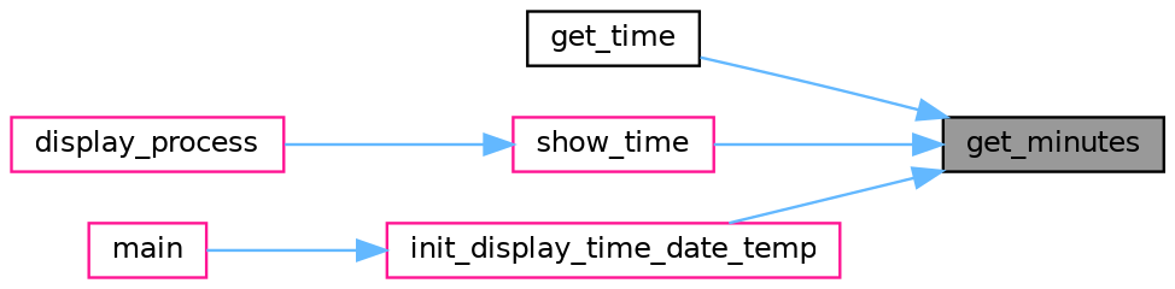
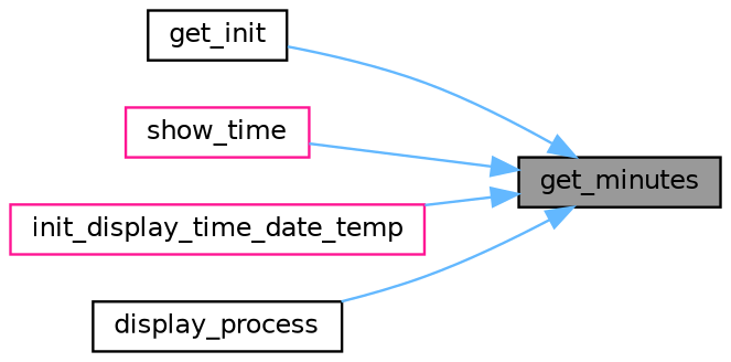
  digraph {
    fontname="DejaVu Sans"
    rankdir=RL
    node [color=black fillcolor=white fontname="DejaVu Sans" fontsize=10 shape=box style=filled]
    edge [color=steelblue1 dir=back fontname="DejaVu Sans" fontsize=10 labelfontname=Helvetica labelfontsize=10 style=solid]
    n1 [fillcolor=grey60 fontcolor=black height=0.2 label=get_minutes width=0.4]
-   n2 [height=0.2 label=get_time width=0.4]
+   n2 [height=0.2 label=get_init width=0.4]
    n3 [color=deeppink height=0.2 label=show_time width=0.4]
    n4 [color=deeppink height=0.2 label=init_display_time_date_temp width=0.4]
-   n5 [color=deeppink height=0.2 label=display_process width=0.4]
-   n6 [color=deeppink height=0.2 label=main width=0.4]
+   n5 [height=0.2 label=display_process width=0.4]
    n1 -> n2
    n1 -> n3
    n1 -> n4
-   n3 -> n5
-   n4 -> n6
+   n1 -> n5
  }
